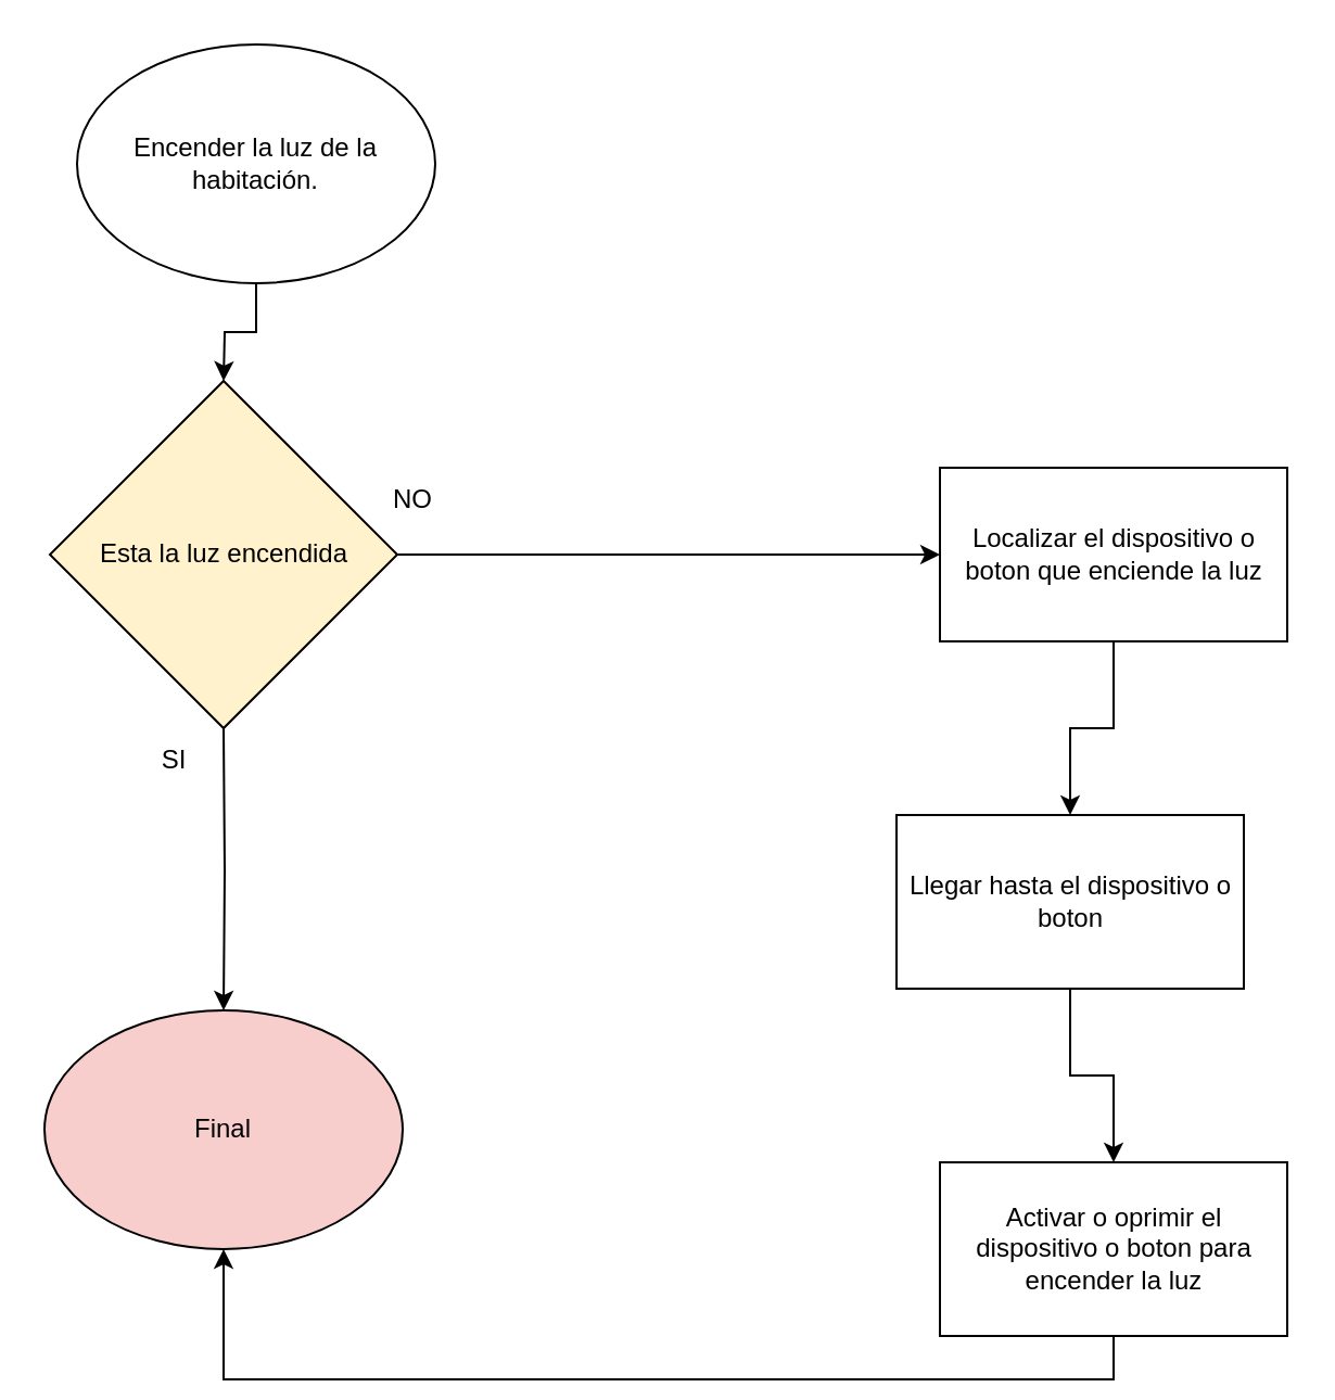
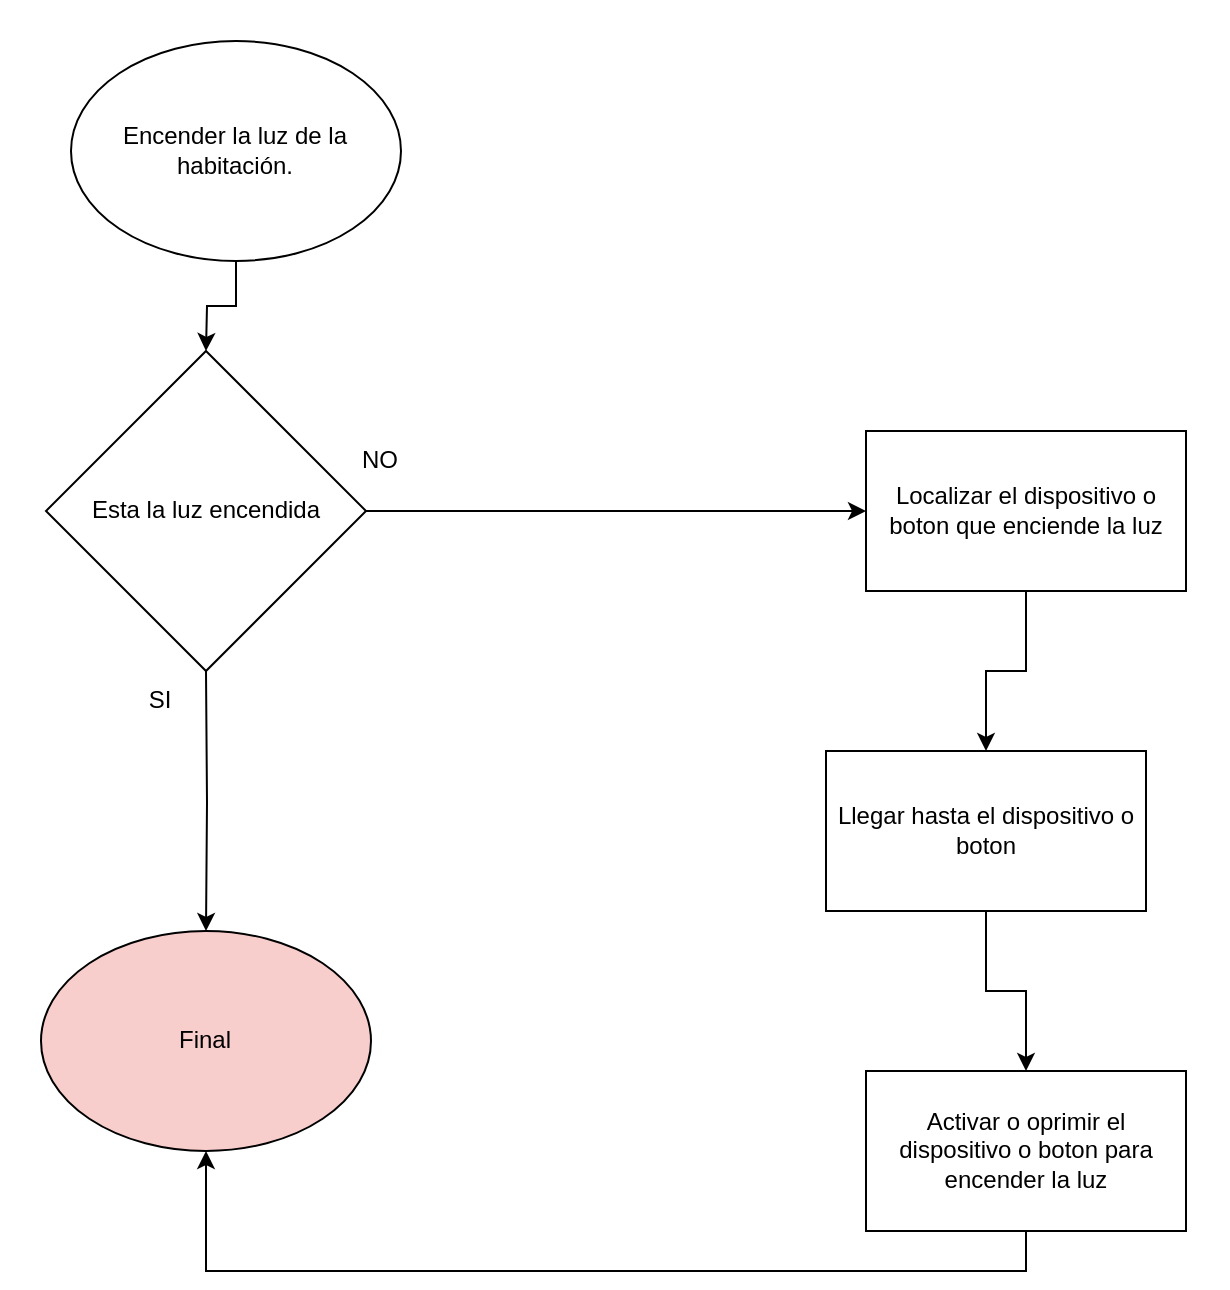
  <mxCell id="0" />
  <mxCell id="1" parent="0" />
  <mxCell id="2" style="edgeStyle=orthogonalEdgeStyle;rounded=0;orthogonalLoop=1;jettySize=auto;html=1;exitX=0.5;exitY=1;exitDx=0;exitDy=0;entryX=0.5;entryY=0;entryDx=0;entryDy=0;" edge="1" parent="1" source="3"><mxGeometry relative="1" as="geometry"><mxPoint x="102.5" y="175" as="targetPoint" /></mxGeometry></mxCell>
  <mxCell id="3" value=" Encender la luz de la habitación." style="ellipse;whiteSpace=wrap;html=1;" vertex="1" parent="1"><mxGeometry x="35" y="20" width="165" height="110" as="geometry" /></mxCell>
  <mxCell id="4" value="" style="edgeStyle=orthogonalEdgeStyle;rounded=0;orthogonalLoop=1;jettySize=auto;html=1;" edge="1" parent="1" source="5" target="8"><mxGeometry relative="1" as="geometry"><mxPoint x="463.5" y="255" as="sourcePoint" /></mxGeometry></mxCell>
- <mxCell id="5" value="Esta la luz encendida" style="rhombus;whiteSpace=wrap;html=1;fillColor=#fff2cc;" vertex="1" parent="1"><mxGeometry x="22.5" y="175" width="160" height="160" as="geometry" /></mxCell>
+ <mxCell id="5" value="Esta la luz encendida" style="rhombus;whiteSpace=wrap;html=1;" vertex="1" parent="1"><mxGeometry x="22.5" y="175" width="160" height="160" as="geometry" /></mxCell>
  <mxCell id="6" value="NO" style="text;html=1;strokeColor=none;fillColor=none;align=center;verticalAlign=middle;whiteSpace=wrap;rounded=0;" vertex="1" parent="1"><mxGeometry x="160" y="215" width="60" height="30" as="geometry" /></mxCell>
  <mxCell id="7" value="" style="edgeStyle=orthogonalEdgeStyle;rounded=0;orthogonalLoop=1;jettySize=auto;html=1;" edge="1" parent="1" source="8" target="10"><mxGeometry relative="1" as="geometry" /></mxCell>
  <mxCell id="8" value="Localizar el dispositivo o boton que enciende la luz" style="whiteSpace=wrap;html=1;" vertex="1" parent="1"><mxGeometry x="432.5" y="215" width="160" height="80" as="geometry" /></mxCell>
  <mxCell id="9" value="" style="edgeStyle=orthogonalEdgeStyle;rounded=0;orthogonalLoop=1;jettySize=auto;html=1;" edge="1" parent="1" source="10" target="12"><mxGeometry relative="1" as="geometry" /></mxCell>
  <mxCell id="10" value="Llegar hasta el dispositivo o boton" style="whiteSpace=wrap;html=1;" vertex="1" parent="1"><mxGeometry x="412.5" y="375" width="160" height="80" as="geometry" /></mxCell>
  <mxCell id="11" style="edgeStyle=orthogonalEdgeStyle;rounded=0;orthogonalLoop=1;jettySize=auto;html=1;exitX=0.5;exitY=1;exitDx=0;exitDy=0;entryX=0.5;entryY=1;entryDx=0;entryDy=0;" edge="1" parent="1" source="12" target="14"><mxGeometry relative="1" as="geometry" /></mxCell>
  <mxCell id="12" value="Activar o oprimir el dispositivo o boton para encender la luz" style="whiteSpace=wrap;html=1;" vertex="1" parent="1"><mxGeometry x="432.5" y="535" width="160" height="80" as="geometry" /></mxCell>
  <mxCell id="13" value="" style="edgeStyle=orthogonalEdgeStyle;rounded=0;orthogonalLoop=1;jettySize=auto;html=1;entryX=0.5;entryY=0;entryDx=0;entryDy=0;" edge="1" parent="1" target="14"><mxGeometry relative="1" as="geometry"><mxPoint x="102.5" y="335" as="sourcePoint" /><mxPoint x="71.25" y="455" as="targetPoint" /></mxGeometry></mxCell>
  <mxCell id="14" value=" Final" style="ellipse;whiteSpace=wrap;html=1;fillColor=#f8cecc;" vertex="1" parent="1"><mxGeometry x="20" y="465" width="165" height="110" as="geometry" /></mxCell>
  <mxCell id="15" value="SI" style="text;html=1;strokeColor=none;fillColor=none;align=center;verticalAlign=middle;whiteSpace=wrap;rounded=0;" vertex="1" parent="1"><mxGeometry x="50" y="335" width="60" height="30" as="geometry" /></mxCell>
